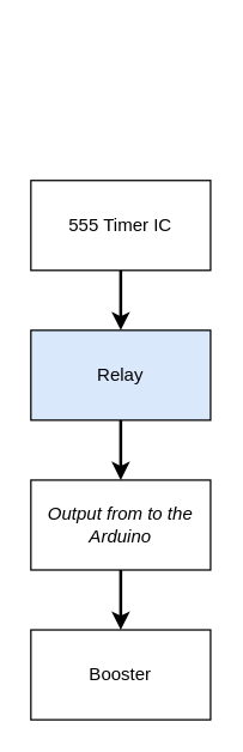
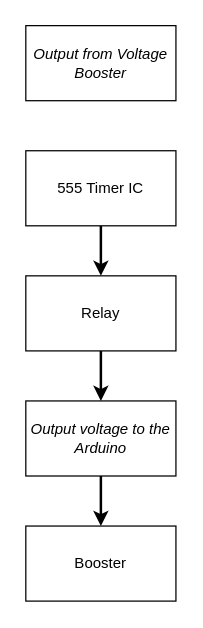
  <mxCell id="0" />
  <mxCell id="1" parent="0" />
+ <mxCell id="2" value="&lt;i&gt;Output from Voltage Booster&lt;/i&gt;" style="rounded=0;whiteSpace=wrap;html=1;" parent="1" vertex="1"><mxGeometry x="20" y="20" width="120" height="60" as="geometry" /></mxCell>
  <mxCell id="3" value="" style="edgeStyle=orthogonalEdgeStyle;rounded=0;orthogonalLoop=1;jettySize=auto;html=1;strokeColor=#000000;strokeWidth=2;" parent="1" source="4" target="6" edge="1"><mxGeometry relative="1" as="geometry" /></mxCell>
  <mxCell id="4" value="555 Timer IC" style="rounded=0;whiteSpace=wrap;html=1;strokeColor=#000000;" parent="1" vertex="1"><mxGeometry x="20" y="120" width="120" height="60" as="geometry" /></mxCell>
  <mxCell id="5" value="" style="edgeStyle=orthogonalEdgeStyle;rounded=0;orthogonalLoop=1;jettySize=auto;html=1;strokeColor=#000000;strokeWidth=2;" parent="1" source="6" target="8" edge="1"><mxGeometry relative="1" as="geometry" /></mxCell>
- <mxCell id="6" value="Relay" style="rounded=0;whiteSpace=wrap;html=1;fillColor=#dae8fc;" parent="1" vertex="1"><mxGeometry x="20" y="220" width="120" height="60" as="geometry" /></mxCell>
+ <mxCell id="6" value="Relay" style="rounded=0;whiteSpace=wrap;html=1;" parent="1" vertex="1"><mxGeometry x="20" y="220" width="120" height="60" as="geometry" /></mxCell>
  <mxCell id="7" value="" style="edgeStyle=orthogonalEdgeStyle;rounded=0;orthogonalLoop=1;jettySize=auto;html=1;strokeWidth=2;" edge="1" parent="1" source="8" target="9"><mxGeometry relative="1" as="geometry" /></mxCell>
- <mxCell id="8" value="&lt;i&gt;Output from to the Arduino&lt;/i&gt;" style="rounded=0;whiteSpace=wrap;html=1;" parent="1" vertex="1"><mxGeometry x="20" y="320" width="120" height="60" as="geometry" /></mxCell>
+ <mxCell id="8" value="&lt;i&gt;Output voltage to the Arduino&lt;/i&gt;" style="rounded=0;whiteSpace=wrap;html=1;" parent="1" vertex="1"><mxGeometry x="20" y="320" width="120" height="60" as="geometry" /></mxCell>
  <mxCell id="9" value="Booster" style="rounded=0;whiteSpace=wrap;html=1;strokeWidth=1;" vertex="1" parent="1"><mxGeometry x="20" y="420" width="120" height="60" as="geometry" /></mxCell>
